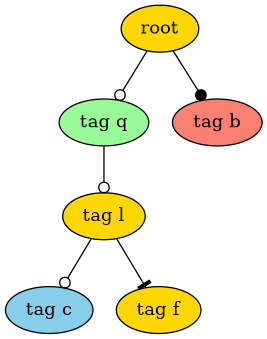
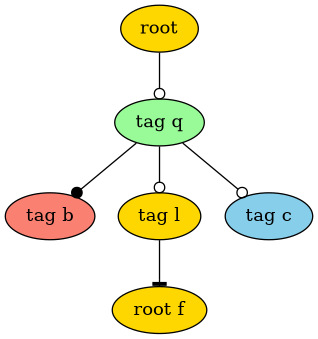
  digraph {
    node [fillcolor=gold style=filled]
    edge [arrowhead=odot]
    n1 [label=root]
    n2 [fillcolor=palegreen label="tag q"]
    n3 [fillcolor=salmon label="tag b"]
    n4 [label="tag l"]
    n5 [fillcolor=skyblue label="tag c"]
-   n6 [label="tag f"]
+   n6 [label="root f"]
    n1 -> n2
-   n1 -> n3 [arrowhead=dot]
+   n2 -> n3 [arrowhead=dot]
    n2 -> n4
-   n4 -> n5
+   n2 -> n5
    n4 -> n6 [arrowhead=tee]
  }
